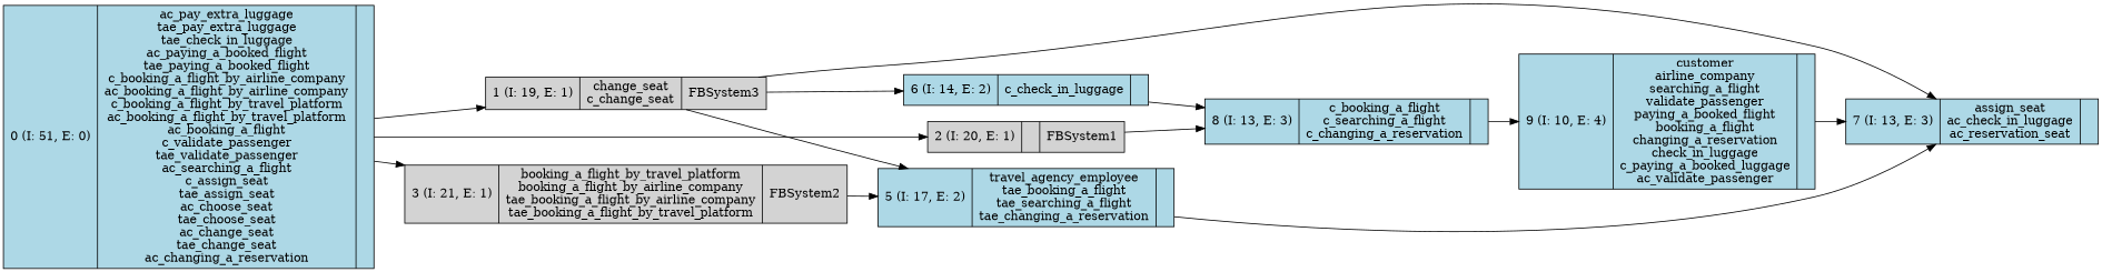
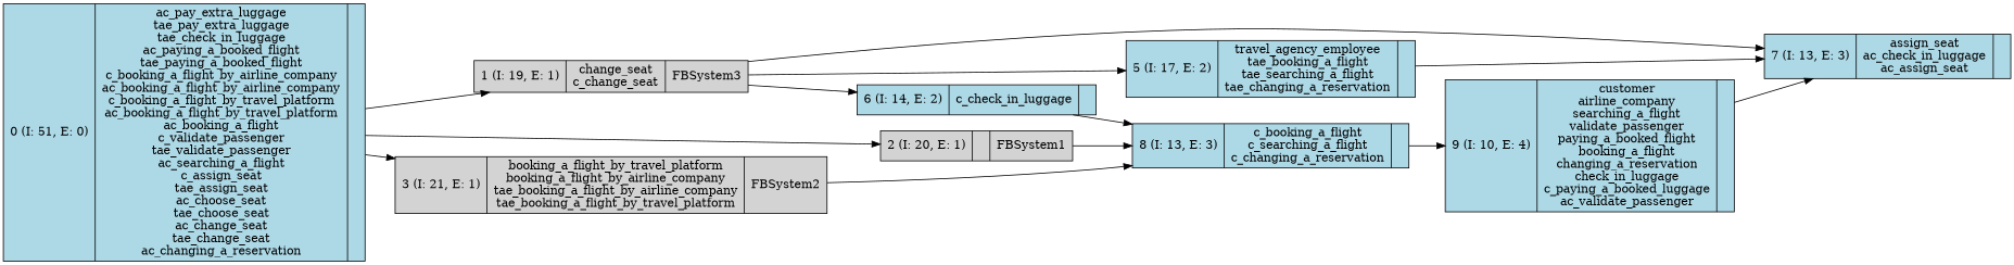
  digraph {
    rankdir=LR
    node [fillcolor=lightblue shape=record style=filled]
    n1 [label="{0 (I: 51, E: 0)|ac_pay_extra_luggage\ntae_pay_extra_luggage\ntae_check_in_luggage\nac_paying_a_booked_flight\ntae_paying_a_booked_flight\nc_booking_a_flight_by_airline_company\nac_booking_a_flight_by_airline_company\nc_booking_a_flight_by_travel_platform\nac_booking_a_flight_by_travel_platform\nac_booking_a_flight\nc_validate_passenger\ntae_validate_passenger\nac_searching_a_flight\nc_assign_seat\ntae_assign_seat\nac_choose_seat\ntae_choose_seat\nac_change_seat\ntae_change_seat\nac_changing_a_reservation\n|}"]
    n2 [label="{1 (I: 19, E: 1)|change_seat\nc_change_seat\n|FBSystem3\n}" fillcolor=""]
    n3 [label="{2 (I: 20, E: 1)||FBSystem1\n}" fillcolor=""]
    n4 [label="{3 (I: 21, E: 1)|booking_a_flight_by_travel_platform\nbooking_a_flight_by_airline_company\ntae_booking_a_flight_by_airline_company\ntae_booking_a_flight_by_travel_platform\n|FBSystem2\n}" fillcolor=""]
    n5 [label="{6 (I: 14, E: 2)|c_check_in_luggage\n|}"]
-   n6 [label="{7 (I: 13, E: 3)|assign_seat\nac_check_in_luggage\nac_reservation_seat\n|}"]
+   n6 [label="{7 (I: 13, E: 3)|assign_seat\nac_check_in_luggage\nac_assign_seat\n|}"]
    n7 [label="{5 (I: 17, E: 2)|travel_agency_employee\ntae_booking_a_flight\ntae_searching_a_flight\ntae_changing_a_reservation\n|}"]
    n8 [label="{8 (I: 13, E: 3)|c_booking_a_flight\nc_searching_a_flight\nc_changing_a_reservation\n|}"]
    n9 [label="{9 (I: 10, E: 4)|customer\nairline_company\nsearching_a_flight\nvalidate_passenger\npaying_a_booked_flight\nbooking_a_flight\nchanging_a_reservation\ncheck_in_luggage\nc_paying_a_booked_luggage\nac_validate_passenger\n|}"]
    n1 -> n2
    n1 -> n3
    n1 -> n4
    n2 -> n5
    n2 -> n6
    n2 -> n7
    n3 -> n8
-   n4 -> n7
+   n4 -> n8
    n5 -> n8
    n7 -> n6
    n8 -> n9
    n9 -> n6
  }
